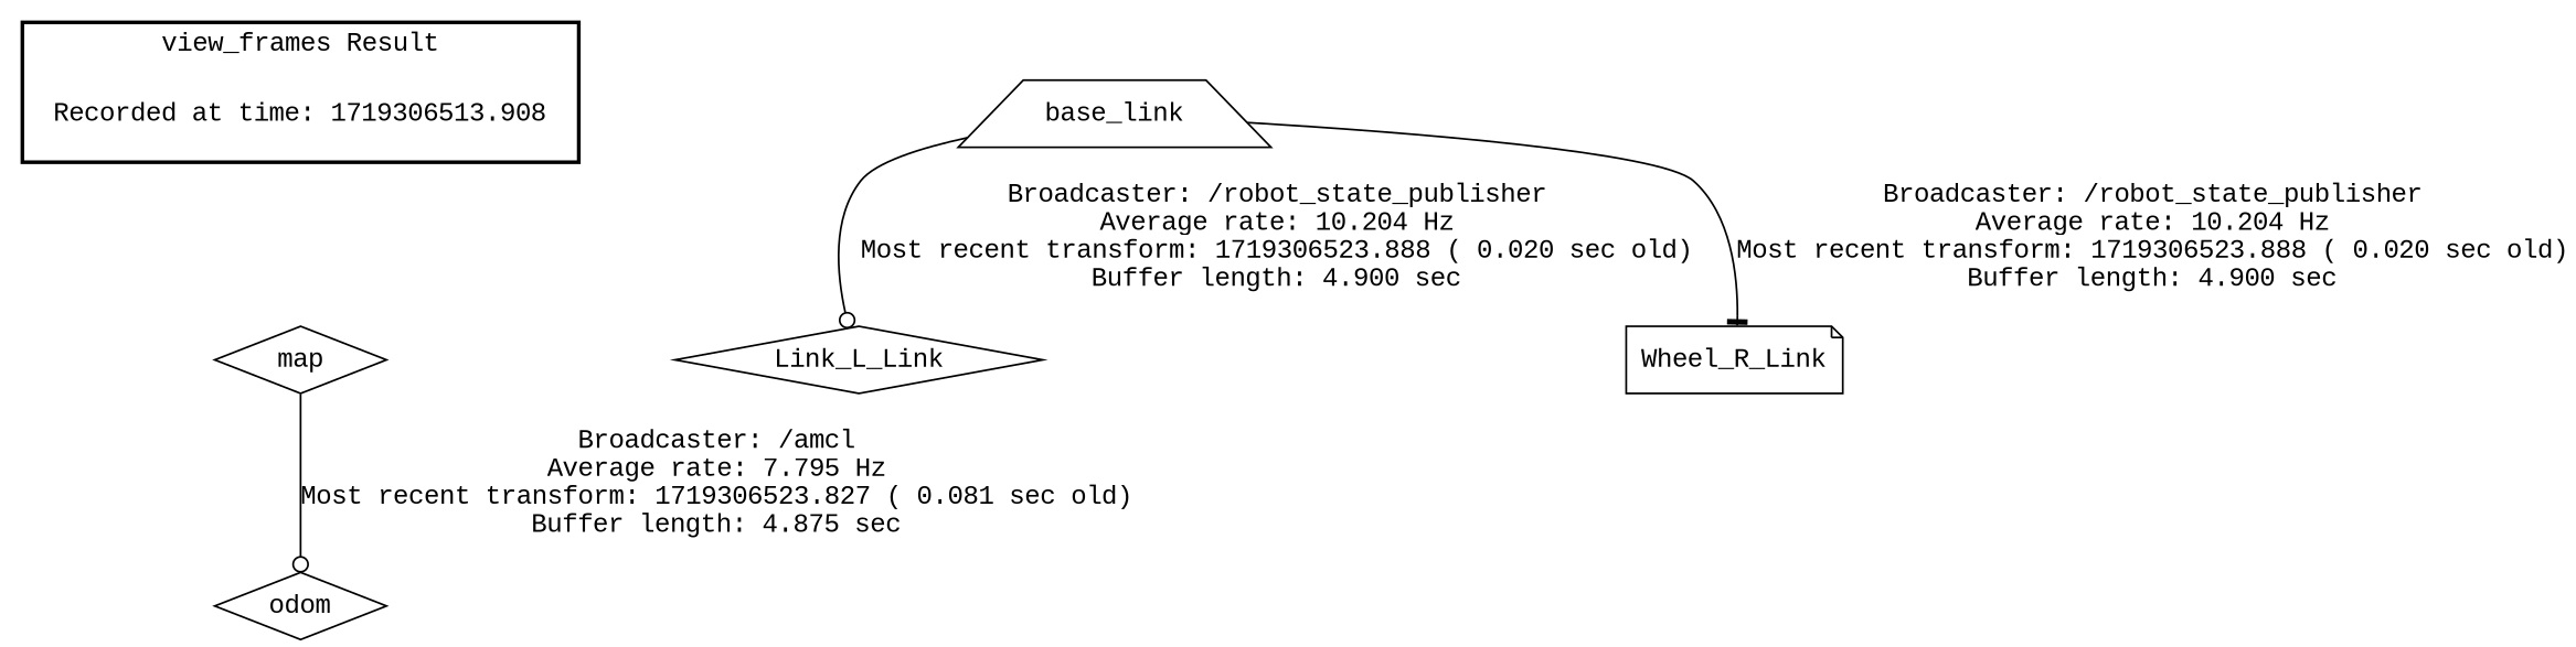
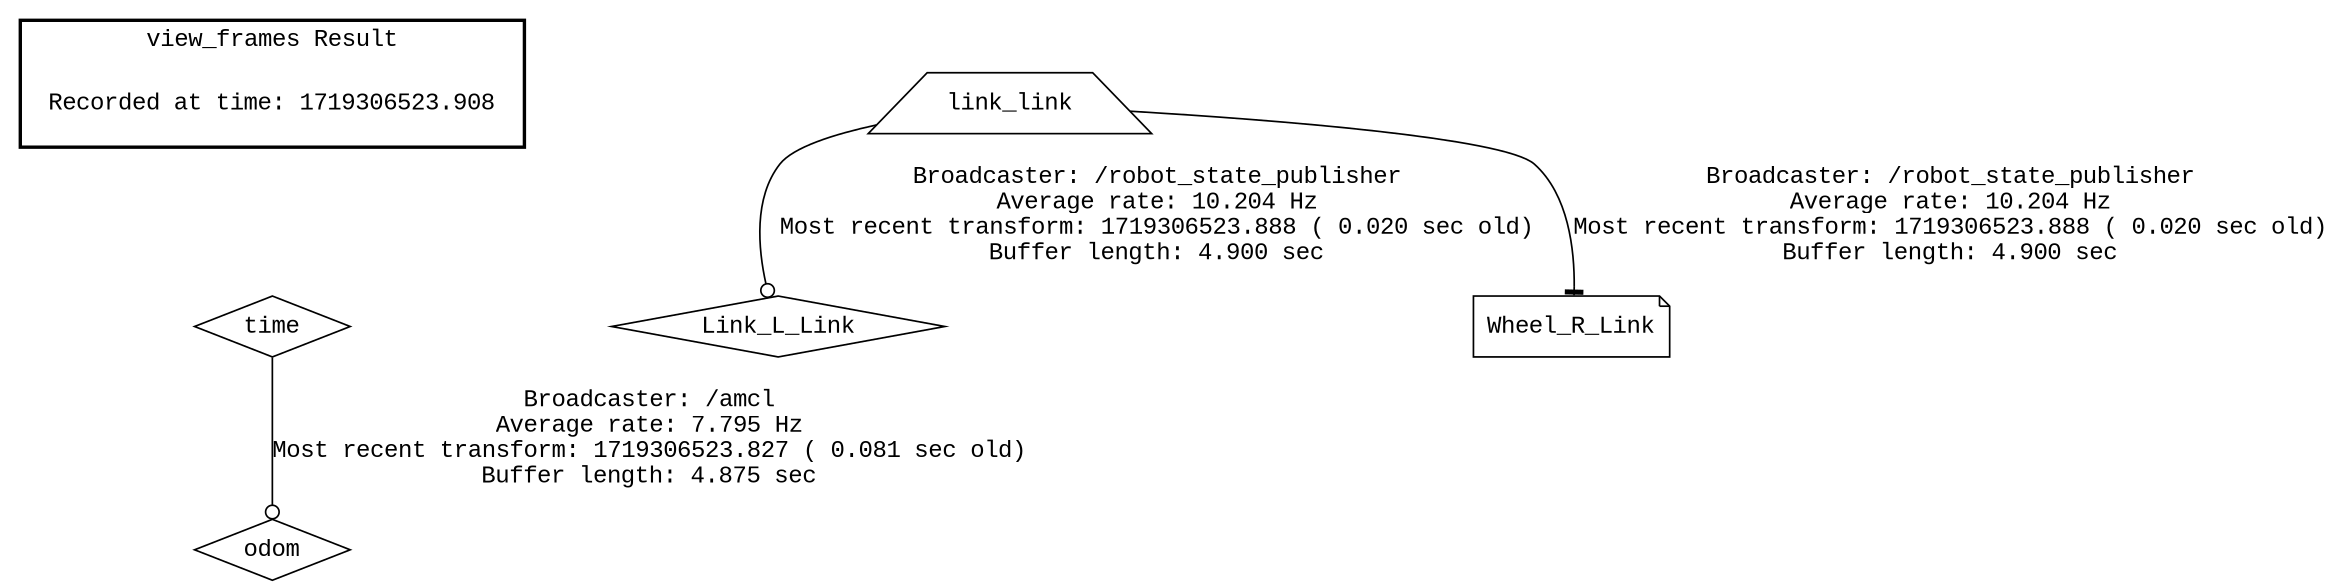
  digraph {
    fontname="Liberation Mono"
    node [fontname="Liberation Mono" shape=diamond]
    edge [fontname="Liberation Mono" arrowhead=odot]
-   "Recorded at time: 1719306523.908" [shape=plaintext label="Recorded at time: 1719306513.908"]
-   map
-   base_link [shape=trapezium]
+   "Recorded at time: 1719306523.908" [shape=plaintext]
+   map [label=time]
+   base_link [shape=trapezium label=link_link]
    n4 [label=Link_L_Link]
    Wheel_R_Link [shape=note]
    odom
    subgraph cluster_1 {
      color=black
      label="view_frames Result"
      style=bold
      "Recorded at time: 1719306523.908"
    }
    "Recorded at time: 1719306523.908" -> map [style=invis arrowhead=""]
    map -> odom [label="Broadcaster: /amcl\nAverage rate: 7.795 Hz\nMost recent transform: 1719306523.827 ( 0.081 sec old)\nBuffer length: 4.875 sec\n"]
    base_link -> n4 [label="Broadcaster: /robot_state_publisher\nAverage rate: 10.204 Hz\nMost recent transform: 1719306523.888 ( 0.020 sec old)\nBuffer length: 4.900 sec\n"]
    base_link -> Wheel_R_Link [arrowhead=tee label="Broadcaster: /robot_state_publisher\nAverage rate: 10.204 Hz\nMost recent transform: 1719306523.888 ( 0.020 sec old)\nBuffer length: 4.900 sec\n"]
  }
